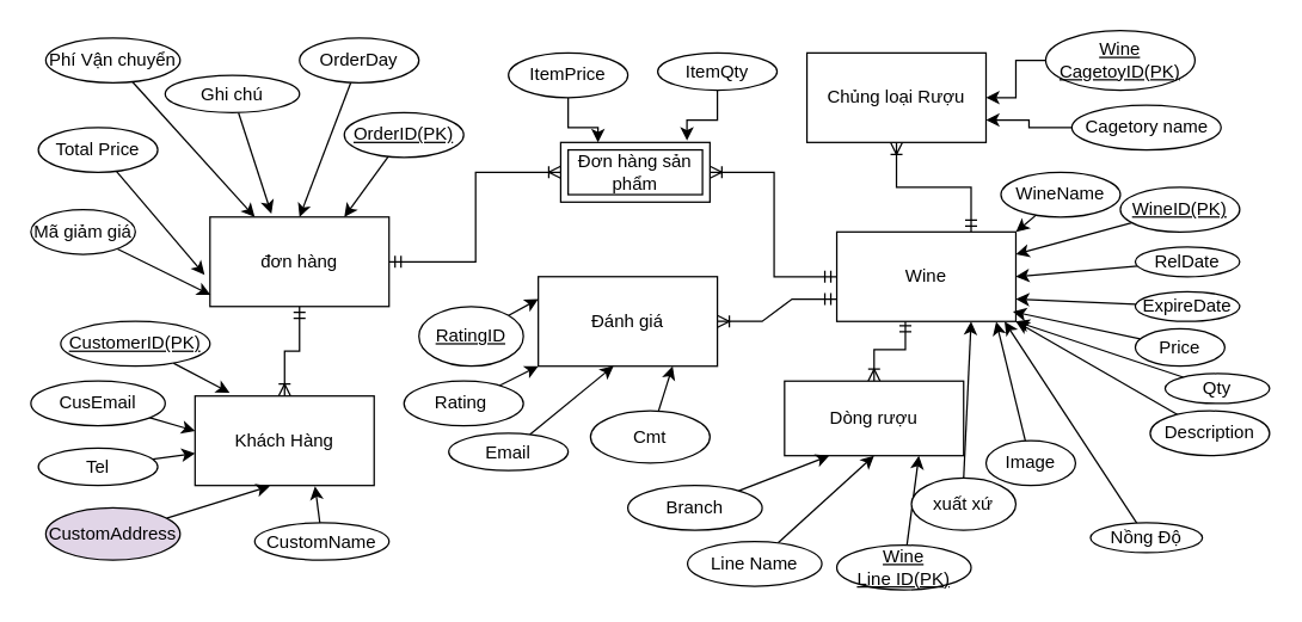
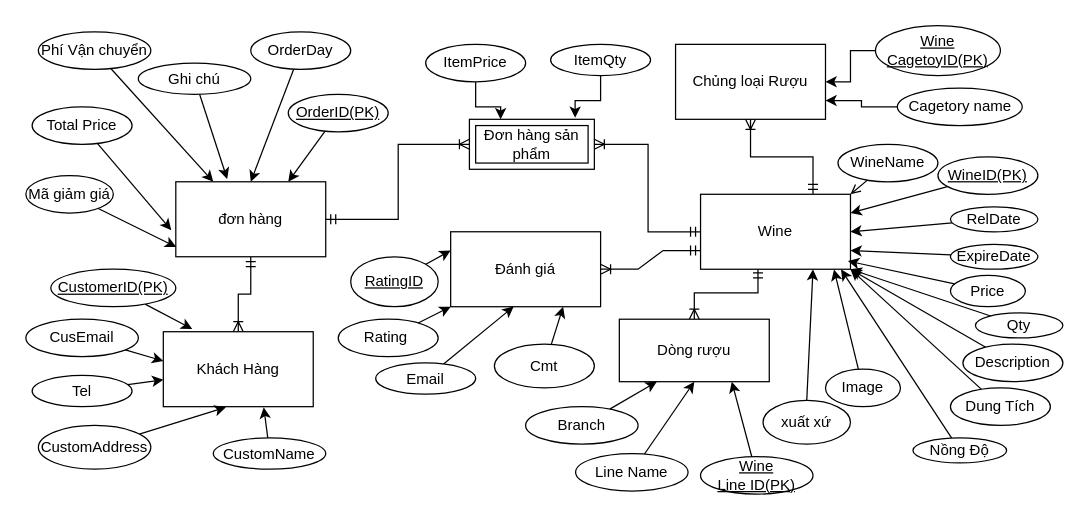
  <mxCell id="0" />
  <mxCell id="1" parent="0" />
  <mxCell id="2" value="" style="edgeStyle=elbowEdgeStyle;fontSize=12;html=1;endArrow=ERoneToMany;startArrow=ERmandOne;rounded=0;exitX=0.75;exitY=0;exitDx=0;exitDy=0;elbow=vertical;entryX=0.5;entryY=1;entryDx=0;entryDy=0;" parent="1" source="11" target="10" edge="1"><mxGeometry width="100" height="100" relative="1" as="geometry"><mxPoint x="632.426" y="176.716" as="sourcePoint" /><mxPoint x="760" y="115" as="targetPoint" /></mxGeometry></mxCell>
  <mxCell id="3" value="" style="fontSize=12;html=1;endArrow=ERoneToMany;startArrow=ERmandOne;rounded=0;exitX=0.383;exitY=0.983;exitDx=0;exitDy=0;entryX=0.5;entryY=0;entryDx=0;entryDy=0;edgeStyle=elbowEdgeStyle;elbow=vertical;exitPerimeter=0;" parent="1" source="11" target="9" edge="1"><mxGeometry width="100" height="100" relative="1" as="geometry"><mxPoint x="632.426" y="233.284" as="sourcePoint" /><mxPoint x="710" y="345" as="targetPoint" /></mxGeometry></mxCell>
  <mxCell id="4" value="" style="edgeStyle=elbowEdgeStyle;fontSize=12;html=1;endArrow=ERoneToMany;startArrow=ERmandOne;rounded=0;exitX=0;exitY=0.5;exitDx=0;exitDy=0;entryX=1;entryY=0.5;entryDx=0;entryDy=0;" parent="1" source="11" target="13" edge="1"><mxGeometry width="100" height="100" relative="1" as="geometry"><mxPoint x="530" y="205" as="sourcePoint" /><mxPoint x="430" y="195" as="targetPoint" /></mxGeometry></mxCell>
  <mxCell id="5" value="" style="edgeStyle=elbowEdgeStyle;fontSize=12;html=1;endArrow=ERoneToMany;startArrow=ERmandOne;rounded=0;exitX=1;exitY=0.5;exitDx=0;exitDy=0;entryX=0;entryY=0.5;entryDx=0;entryDy=0;" parent="1" source="7" target="13" edge="1"><mxGeometry width="100" height="100" relative="1" as="geometry"><mxPoint x="270" y="165" as="sourcePoint" /><mxPoint x="340" y="165" as="targetPoint" /></mxGeometry></mxCell>
  <mxCell id="6" value="" style="edgeStyle=orthogonalEdgeStyle;fontSize=12;html=1;endArrow=ERoneToMany;startArrow=ERmandOne;rounded=0;entryX=0.5;entryY=0;entryDx=0;entryDy=0;exitX=0.5;exitY=1;exitDx=0;exitDy=0;" parent="1" source="7" target="8" edge="1"><mxGeometry width="100" height="100" relative="1" as="geometry"><mxPoint x="210" y="205" as="sourcePoint" /><mxPoint x="250" y="345" as="targetPoint" /></mxGeometry></mxCell>
  <mxCell id="7" value="đơn hàng" style="rounded=0;whiteSpace=wrap;html=1;" parent="1" vertex="1"><mxGeometry x="140" y="145" width="120" height="60" as="geometry" /></mxCell>
  <mxCell id="8" value="Khách Hàng" style="rounded=0;whiteSpace=wrap;html=1;" parent="1" vertex="1"><mxGeometry x="130" y="265" width="120" height="60" as="geometry" /></mxCell>
- <mxCell id="9" value="Dòng rượu" style="rounded=0;whiteSpace=wrap;html=1;" parent="1" vertex="1"><mxGeometry x="525" y="255" width="120" height="50" as="geometry" /></mxCell>
+ <mxCell id="9" value="Dòng rượu" style="rounded=0;whiteSpace=wrap;html=1;" parent="1" vertex="1"><mxGeometry x="495" y="255" width="120" height="50" as="geometry" /></mxCell>
  <mxCell id="10" value="Chủng loại Rượu" style="rounded=0;whiteSpace=wrap;html=1;" parent="1" vertex="1"><mxGeometry x="540" y="35" width="120" height="60" as="geometry" /></mxCell>
  <mxCell id="11" value="Wine" style="rounded=0;whiteSpace=wrap;html=1;" parent="1" vertex="1"><mxGeometry x="560" y="155" width="120" height="60" as="geometry" /></mxCell>
  <mxCell id="12" value="Đánh giá" style="rounded=0;whiteSpace=wrap;html=1;" parent="1" vertex="1"><mxGeometry x="360" y="185" width="120" height="60" as="geometry" /></mxCell>
  <mxCell id="13" value="Đơn hàng sản phẩm" style="shape=ext;margin=3;double=1;whiteSpace=wrap;html=1;align=center;" parent="1" vertex="1"><mxGeometry x="375" y="95" width="100" height="40" as="geometry" /></mxCell>
- <mxCell id="14" style="rounded=0;orthogonalLoop=1;jettySize=auto;html=1;entryX=1;entryY=0;entryDx=0;entryDy=0;" parent="1" source="15" target="11" edge="1"><mxGeometry relative="1" as="geometry"><mxPoint x="620" y="285" as="targetPoint" /></mxGeometry></mxCell>
+ <mxCell id="14" style="rounded=0;orthogonalLoop=1;jettySize=auto;html=1;entryX=1;entryY=0;entryDx=0;entryDy=0;endArrow=open;" parent="1" source="15" target="11" edge="1"><mxGeometry relative="1" as="geometry"><mxPoint x="620" y="285" as="targetPoint" /></mxGeometry></mxCell>
  <mxCell id="15" value="WineName" style="ellipse;whiteSpace=wrap;html=1;align=center;" parent="1" vertex="1"><mxGeometry x="670" y="115" width="80" height="30" as="geometry" /></mxCell>
  <mxCell id="16" style="rounded=0;orthogonalLoop=1;jettySize=auto;html=1;entryX=1;entryY=0.25;entryDx=0;entryDy=0;" parent="1" source="17" target="11" edge="1"><mxGeometry relative="1" as="geometry" /></mxCell>
  <mxCell id="17" value="WineID(PK)" style="ellipse;whiteSpace=wrap;html=1;align=center;fontStyle=4;" parent="1" vertex="1"><mxGeometry x="750" y="125" width="80" height="30" as="geometry" /></mxCell>
  <mxCell id="18" style="rounded=0;orthogonalLoop=1;jettySize=auto;html=1;entryX=1;entryY=0.5;entryDx=0;entryDy=0;" parent="1" source="19" target="11" edge="1"><mxGeometry relative="1" as="geometry" /></mxCell>
  <mxCell id="19" value="RelDate" style="ellipse;whiteSpace=wrap;html=1;align=center;" parent="1" vertex="1"><mxGeometry x="760" y="165" width="70" height="20" as="geometry" /></mxCell>
  <mxCell id="20" style="rounded=0;orthogonalLoop=1;jettySize=auto;html=1;entryX=1;entryY=0.75;entryDx=0;entryDy=0;" parent="1" source="21" target="11" edge="1"><mxGeometry relative="1" as="geometry" /></mxCell>
  <mxCell id="21" value="ExpireDate" style="ellipse;whiteSpace=wrap;html=1;align=center;" parent="1" vertex="1"><mxGeometry x="760" y="195" width="70" height="20" as="geometry" /></mxCell>
  <mxCell id="22" style="rounded=0;orthogonalLoop=1;jettySize=auto;html=1;entryX=0.983;entryY=0.891;entryDx=0;entryDy=0;entryPerimeter=0;" parent="1" source="23" target="11" edge="1"><mxGeometry relative="1" as="geometry"><mxPoint x="620" y="305" as="targetPoint" /></mxGeometry></mxCell>
  <mxCell id="23" value="Price" style="ellipse;whiteSpace=wrap;html=1;align=center;" parent="1" vertex="1"><mxGeometry x="760" y="220" width="60" height="25" as="geometry" /></mxCell>
  <mxCell id="24" style="rounded=0;orthogonalLoop=1;jettySize=auto;html=1;entryX=1;entryY=1;entryDx=0;entryDy=0;" parent="1" source="25" target="11" edge="1"><mxGeometry relative="1" as="geometry"><mxPoint x="620" y="315" as="targetPoint" /></mxGeometry></mxCell>
  <mxCell id="25" value="Qty" style="ellipse;whiteSpace=wrap;html=1;align=center;" parent="1" vertex="1"><mxGeometry x="780" y="250" width="70" height="20" as="geometry" /></mxCell>
  <mxCell id="26" style="edgeStyle=orthogonalEdgeStyle;rounded=0;orthogonalLoop=1;jettySize=auto;html=1;entryX=0.846;entryY=-0.033;entryDx=0;entryDy=0;entryPerimeter=0;" parent="1" source="27" target="13" edge="1"><mxGeometry relative="1" as="geometry" /></mxCell>
  <mxCell id="27" value="ItemQty" style="ellipse;whiteSpace=wrap;html=1;align=center;" parent="1" vertex="1"><mxGeometry x="440" y="35" width="80" height="25" as="geometry" /></mxCell>
  <mxCell id="28" style="rounded=0;orthogonalLoop=1;jettySize=auto;html=1;entryX=0.25;entryY=1;entryDx=0;entryDy=0;" parent="1" source="29" target="9" edge="1"><mxGeometry relative="1" as="geometry" /></mxCell>
  <mxCell id="29" value="Branch" style="ellipse;whiteSpace=wrap;html=1;align=center;" parent="1" vertex="1"><mxGeometry x="420" y="325" width="90" height="30" as="geometry" /></mxCell>
  <mxCell id="30" style="edgeStyle=orthogonalEdgeStyle;rounded=0;orthogonalLoop=1;jettySize=auto;html=1;entryX=0.25;entryY=0;entryDx=0;entryDy=0;" parent="1" source="31" target="13" edge="1"><mxGeometry relative="1" as="geometry" /></mxCell>
  <mxCell id="31" value="ItemPrice" style="ellipse;whiteSpace=wrap;html=1;align=center;" parent="1" vertex="1"><mxGeometry x="340" y="35" width="80" height="30" as="geometry" /></mxCell>
  <mxCell id="32" style="rounded=0;orthogonalLoop=1;jettySize=auto;html=1;entryX=1;entryY=1;entryDx=0;entryDy=0;" parent="1" source="33" target="11" edge="1"><mxGeometry relative="1" as="geometry"><mxPoint x="620" y="325" as="targetPoint" /></mxGeometry></mxCell>
  <mxCell id="33" value="Description" style="ellipse;whiteSpace=wrap;html=1;align=center;" parent="1" vertex="1"><mxGeometry x="770" y="275" width="80" height="30" as="geometry" /></mxCell>
  <mxCell id="34" style="rounded=0;orthogonalLoop=1;jettySize=auto;html=1;entryX=0.417;entryY=1.009;entryDx=0;entryDy=0;entryPerimeter=0;" parent="1" source="35" target="8" edge="1"><mxGeometry relative="1" as="geometry" /></mxCell>
- <mxCell id="35" value="CustomAddress" style="ellipse;whiteSpace=wrap;html=1;align=center;fillColor=#e1d5e7;" parent="1" vertex="1"><mxGeometry x="30" y="340" width="90" height="35" as="geometry" /></mxCell>
+ <mxCell id="35" value="CustomAddress" style="ellipse;whiteSpace=wrap;html=1;align=center;" parent="1" vertex="1"><mxGeometry x="30" y="340" width="90" height="35" as="geometry" /></mxCell>
  <mxCell id="36" style="rounded=0;orthogonalLoop=1;jettySize=auto;html=1;entryX=0.5;entryY=1;entryDx=0;entryDy=0;" parent="1" source="37" target="9" edge="1"><mxGeometry relative="1" as="geometry" /></mxCell>
  <mxCell id="37" value="Line Name" style="ellipse;whiteSpace=wrap;html=1;align=center;" parent="1" vertex="1"><mxGeometry x="460" y="362.5" width="90" height="30" as="geometry" /></mxCell>
  <mxCell id="38" style="rounded=0;orthogonalLoop=1;jettySize=auto;html=1;entryX=-0.03;entryY=0.645;entryDx=0;entryDy=0;entryPerimeter=0;" parent="1" source="39" target="7" edge="1"><mxGeometry relative="1" as="geometry" /></mxCell>
  <mxCell id="39" value="Total Price" style="ellipse;whiteSpace=wrap;html=1;align=center;" parent="1" vertex="1"><mxGeometry x="25" y="85" width="80" height="30" as="geometry" /></mxCell>
  <mxCell id="40" style="rounded=0;orthogonalLoop=1;jettySize=auto;html=1;entryX=0.5;entryY=0;entryDx=0;entryDy=0;" parent="1" source="41" target="7" edge="1"><mxGeometry relative="1" as="geometry" /></mxCell>
  <mxCell id="41" value="OrderDay" style="ellipse;whiteSpace=wrap;html=1;align=center;" parent="1" vertex="1"><mxGeometry x="200" y="25" width="80" height="30" as="geometry" /></mxCell>
  <mxCell id="42" style="rounded=0;orthogonalLoop=1;jettySize=auto;html=1;entryX=0.75;entryY=1;entryDx=0;entryDy=0;" parent="1" source="43" target="9" edge="1"><mxGeometry relative="1" as="geometry" /></mxCell>
  <mxCell id="43" value="Wine&lt;br style=&quot;border-color: var(--border-color);&quot;&gt;Line ID(PK)" style="ellipse;whiteSpace=wrap;html=1;align=center;fontStyle=4;" parent="1" vertex="1"><mxGeometry x="560" y="365" width="90" height="30" as="geometry" /></mxCell>
  <mxCell id="44" style="rounded=0;orthogonalLoop=1;jettySize=auto;html=1;entryX=0.75;entryY=0;entryDx=0;entryDy=0;" parent="1" source="45" target="7" edge="1"><mxGeometry relative="1" as="geometry" /></mxCell>
  <mxCell id="45" value="OrderID(PK)" style="ellipse;whiteSpace=wrap;html=1;align=center;fontStyle=4;" parent="1" vertex="1"><mxGeometry x="230" y="75" width="80" height="30" as="geometry" /></mxCell>
  <mxCell id="46" style="rounded=0;orthogonalLoop=1;jettySize=auto;html=1;entryX=0.67;entryY=1.009;entryDx=0;entryDy=0;entryPerimeter=0;" parent="1" source="47" target="8" edge="1"><mxGeometry relative="1" as="geometry"><mxPoint x="210" y="465" as="targetPoint" /></mxGeometry></mxCell>
  <mxCell id="47" value="CustomName" style="ellipse;whiteSpace=wrap;html=1;align=center;" parent="1" vertex="1"><mxGeometry x="170" y="350" width="90" height="25" as="geometry" /></mxCell>
  <mxCell id="48" style="rounded=0;orthogonalLoop=1;jettySize=auto;html=1;" parent="1" source="49" target="8" edge="1"><mxGeometry relative="1" as="geometry"><mxPoint x="210" y="335" as="targetPoint" /></mxGeometry></mxCell>
  <mxCell id="49" value="Tel" style="ellipse;whiteSpace=wrap;html=1;align=center;" parent="1" vertex="1"><mxGeometry x="25" y="300" width="80" height="25" as="geometry" /></mxCell>
  <mxCell id="50" style="rounded=0;orthogonalLoop=1;jettySize=auto;html=1;entryX=0.193;entryY=-0.037;entryDx=0;entryDy=0;entryPerimeter=0;elbow=vertical;" parent="1" source="51" target="8" edge="1"><mxGeometry relative="1" as="geometry" /></mxCell>
  <mxCell id="51" value="CustomerID(PK)" style="ellipse;whiteSpace=wrap;html=1;align=center;fontStyle=4;" parent="1" vertex="1"><mxGeometry x="40" y="215" width="100" height="30" as="geometry" /></mxCell>
  <mxCell id="52" style="rounded=0;orthogonalLoop=1;jettySize=auto;html=1;entryX=0;entryY=0.39;entryDx=0;entryDy=0;entryPerimeter=0;" parent="1" source="53" target="8" edge="1"><mxGeometry relative="1" as="geometry" /></mxCell>
  <mxCell id="53" value="CusEmail" style="ellipse;whiteSpace=wrap;html=1;align=center;" parent="1" vertex="1"><mxGeometry x="20" y="255" width="90" height="30" as="geometry" /></mxCell>
  <mxCell id="54" style="edgeStyle=orthogonalEdgeStyle;rounded=0;orthogonalLoop=1;jettySize=auto;html=1;entryX=1;entryY=0.75;entryDx=0;entryDy=0;" parent="1" source="55" target="10" edge="1"><mxGeometry relative="1" as="geometry" /></mxCell>
  <mxCell id="55" value="Cagetory name" style="ellipse;whiteSpace=wrap;html=1;align=center;" parent="1" vertex="1"><mxGeometry x="717.5" y="70" width="100" height="30" as="geometry" /></mxCell>
  <mxCell id="56" style="edgeStyle=orthogonalEdgeStyle;rounded=0;orthogonalLoop=1;jettySize=auto;html=1;entryX=1;entryY=0.5;entryDx=0;entryDy=0;" parent="1" source="57" target="10" edge="1"><mxGeometry relative="1" as="geometry" /></mxCell>
  <mxCell id="57" value="Wine&lt;br style=&quot;border-color: var(--border-color);&quot;&gt;CagetoyID(PK)" style="ellipse;whiteSpace=wrap;html=1;align=center;fontStyle=4;" parent="1" vertex="1"><mxGeometry x="700" y="20" width="100" height="40" as="geometry" /></mxCell>
+ <mxCell id="58" style="rounded=0;orthogonalLoop=1;jettySize=auto;html=1;entryX=1;entryY=1;entryDx=0;entryDy=0;" parent="1" source="59" target="11" edge="1"><mxGeometry relative="1" as="geometry"><mxPoint x="620" y="335" as="targetPoint" /></mxGeometry></mxCell>
+ <mxCell id="59" value="Dung Tích" style="ellipse;whiteSpace=wrap;html=1;align=center;" parent="1" vertex="1"><mxGeometry x="760" y="310" width="80" height="30" as="geometry" /></mxCell>
  <mxCell id="60" style="edgeStyle=orthogonalEdgeStyle;rounded=0;orthogonalLoop=1;jettySize=auto;html=1;exitX=0.5;exitY=1;exitDx=0;exitDy=0;" parent="1" source="9" target="9" edge="1"><mxGeometry relative="1" as="geometry" /></mxCell>
  <mxCell id="61" style="edgeStyle=orthogonalEdgeStyle;rounded=0;orthogonalLoop=1;jettySize=auto;html=1;exitX=0.5;exitY=1;exitDx=0;exitDy=0;" parent="1" source="29" target="29" edge="1"><mxGeometry relative="1" as="geometry" /></mxCell>
  <mxCell id="62" style="rounded=0;orthogonalLoop=1;jettySize=auto;html=1;entryX=0.937;entryY=1.003;entryDx=0;entryDy=0;entryPerimeter=0;" parent="1" source="63" target="11" edge="1"><mxGeometry relative="1" as="geometry" /></mxCell>
  <mxCell id="63" value="Nồng Độ" style="ellipse;whiteSpace=wrap;html=1;align=center;" parent="1" vertex="1"><mxGeometry x="730" y="350" width="75" height="20" as="geometry" /></mxCell>
  <mxCell id="64" style="rounded=0;orthogonalLoop=1;jettySize=auto;html=1;entryX=0;entryY=1;entryDx=0;entryDy=0;" parent="1" source="65" target="12" edge="1"><mxGeometry relative="1" as="geometry" /></mxCell>
  <mxCell id="65" value="Rating&amp;nbsp;" style="ellipse;whiteSpace=wrap;html=1;align=center;" parent="1" vertex="1"><mxGeometry x="270" y="255" width="80" height="30" as="geometry" /></mxCell>
  <mxCell id="66" style="rounded=0;orthogonalLoop=1;jettySize=auto;html=1;entryX=0.42;entryY=0.998;entryDx=0;entryDy=0;entryPerimeter=0;" parent="1" source="67" target="12" edge="1"><mxGeometry relative="1" as="geometry" /></mxCell>
  <mxCell id="67" value="Email" style="ellipse;whiteSpace=wrap;html=1;align=center;" parent="1" vertex="1"><mxGeometry x="300" y="290" width="80" height="25" as="geometry" /></mxCell>
  <mxCell id="68" style="rounded=0;orthogonalLoop=1;jettySize=auto;html=1;entryX=0.75;entryY=1;entryDx=0;entryDy=0;" parent="1" source="69" target="12" edge="1"><mxGeometry relative="1" as="geometry" /></mxCell>
  <mxCell id="69" value="Cmt" style="ellipse;whiteSpace=wrap;html=1;align=center;" parent="1" vertex="1"><mxGeometry x="395" y="275" width="80" height="35" as="geometry" /></mxCell>
  <mxCell id="70" style="rounded=0;orthogonalLoop=1;jettySize=auto;html=1;entryX=0;entryY=0.25;entryDx=0;entryDy=0;" parent="1" source="71" target="12" edge="1"><mxGeometry relative="1" as="geometry" /></mxCell>
  <mxCell id="71" value="RatingID" style="ellipse;whiteSpace=wrap;html=1;align=center;fontStyle=4;" parent="1" vertex="1"><mxGeometry x="280" y="205" width="70" height="40" as="geometry" /></mxCell>
  <mxCell id="72" value="" style="edgeStyle=entityRelationEdgeStyle;fontSize=12;html=1;endArrow=ERoneToMany;startArrow=ERmandOne;rounded=0;exitX=0;exitY=0.75;exitDx=0;exitDy=0;" parent="1" source="11" target="12" edge="1"><mxGeometry width="100" height="100" relative="1" as="geometry"><mxPoint x="450" y="335" as="sourcePoint" /><mxPoint x="550" y="235" as="targetPoint" /></mxGeometry></mxCell>
  <mxCell id="73" style="rounded=0;orthogonalLoop=1;jettySize=auto;html=1;exitX=0.5;exitY=0;exitDx=0;exitDy=0;entryX=0.75;entryY=1;entryDx=0;entryDy=0;" parent="1" source="74" target="11" edge="1"><mxGeometry relative="1" as="geometry"><mxPoint x="660" y="345" as="sourcePoint" /><mxPoint x="660" y="225" as="targetPoint" /></mxGeometry></mxCell>
  <mxCell id="74" value="xuất xứ" style="ellipse;whiteSpace=wrap;html=1;align=center;" parent="1" vertex="1"><mxGeometry x="610" y="320" width="70" height="35" as="geometry" /></mxCell>
  <mxCell id="75" style="rounded=0;orthogonalLoop=1;jettySize=auto;html=1;entryX=0.003;entryY=0.87;entryDx=0;entryDy=0;entryPerimeter=0;" parent="1" source="76" target="7" edge="1"><mxGeometry relative="1" as="geometry" /></mxCell>
  <mxCell id="76" value="Mã giảm giá" style="ellipse;whiteSpace=wrap;html=1;align=center;" parent="1" vertex="1"><mxGeometry x="20" y="140" width="70" height="30" as="geometry" /></mxCell>
  <mxCell id="77" style="rounded=0;orthogonalLoop=1;jettySize=auto;html=1;entryX=0.25;entryY=0;entryDx=0;entryDy=0;" parent="1" source="78" target="7" edge="1"><mxGeometry relative="1" as="geometry" /></mxCell>
  <mxCell id="78" value="Phí Vận chuyển" style="ellipse;whiteSpace=wrap;html=1;align=center;" parent="1" vertex="1"><mxGeometry x="30" y="25" width="90" height="30" as="geometry" /></mxCell>
  <mxCell id="79" style="rounded=0;orthogonalLoop=1;jettySize=auto;html=1;entryX=0.343;entryY=-0.037;entryDx=0;entryDy=0;entryPerimeter=0;" parent="1" source="80" target="7" edge="1"><mxGeometry relative="1" as="geometry" /></mxCell>
  <mxCell id="80" value="Ghi chú" style="ellipse;whiteSpace=wrap;html=1;align=center;" parent="1" vertex="1"><mxGeometry x="110" y="50" width="90" height="25" as="geometry" /></mxCell>
  <mxCell id="81" style="edgeStyle=orthogonalEdgeStyle;rounded=0;orthogonalLoop=1;jettySize=auto;html=1;exitX=0.5;exitY=1;exitDx=0;exitDy=0;" parent="1" source="23" target="23" edge="1"><mxGeometry relative="1" as="geometry" /></mxCell>
  <mxCell id="82" style="rounded=0;orthogonalLoop=1;jettySize=auto;html=1;entryX=0.89;entryY=1.003;entryDx=0;entryDy=0;entryPerimeter=0;" parent="1" source="83" target="11" edge="1"><mxGeometry relative="1" as="geometry" /></mxCell>
  <mxCell id="83" value="Image" style="ellipse;whiteSpace=wrap;html=1;align=center;" parent="1" vertex="1"><mxGeometry x="660" y="295" width="60" height="30" as="geometry" /></mxCell>
  <mxCell id="84" style="edgeStyle=orthogonalEdgeStyle;rounded=0;orthogonalLoop=1;jettySize=auto;html=1;exitX=0.5;exitY=1;exitDx=0;exitDy=0;" parent="1" source="83" target="83" edge="1"><mxGeometry relative="1" as="geometry" /></mxCell>
